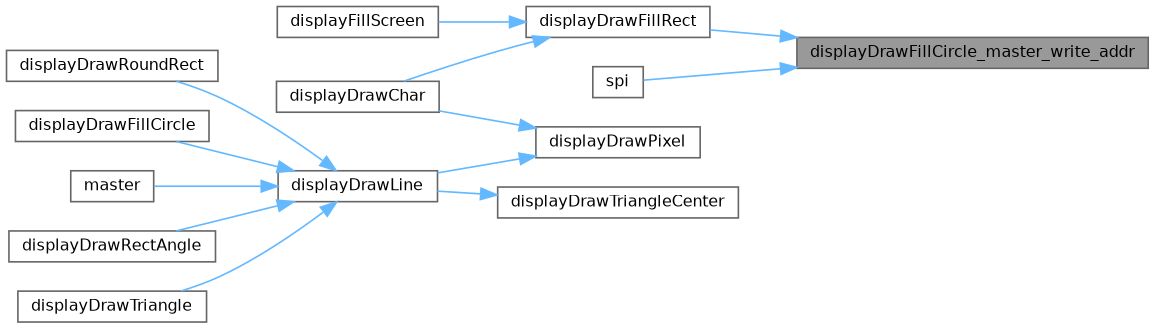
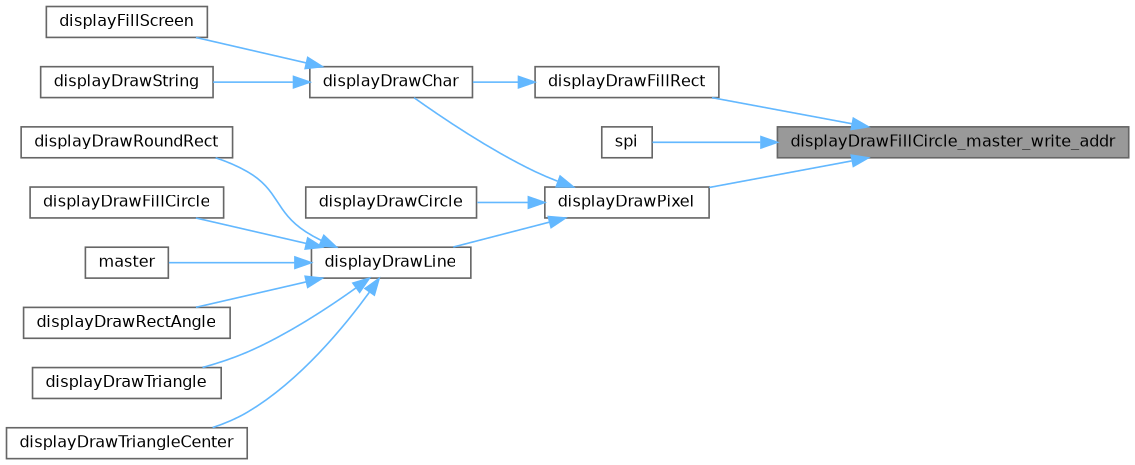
  digraph {
    rankdir=RL
    node [color=grey40 fillcolor=white fontname=Helvetica fontsize=10 shape=box style=filled]
    edge [color=steelblue1 dir=back fontname=Helvetica fontsize=10 labelfontname=Helvetica labelfontsize=10 style=solid]
    n1 [color=gray40 fillcolor=grey60 fontcolor=black height=0.2 label=displayDrawFillCircle_master_write_addr width=0.4]
    n2 [height=0.2 label=displayDrawFillRect width=0.4]
    n3 [height=0.2 label=spi width=0.4]
    n4 [height=0.2 label=displayDrawPixel width=0.4]
    n5 [height=0.2 label=displayDrawChar width=0.4]
    n6 [height=0.2 label=displayFillScreen width=0.4]
+   n7 [height=0.2 label=displayDrawCircle width=0.4]
    n8 [height=0.2 label=displayDrawLine width=0.4]
+   n9 [height=0.2 label=displayDrawString width=0.4]
    n10 [height=0.2 label=displayDrawRoundRect width=0.4]
    n11 [height=0.2 label=displayDrawFillCircle width=0.4]
    n12 [height=0.2 label=master width=0.4]
    n13 [height=0.2 label=displayDrawRectAngle width=0.4]
    n14 [height=0.2 label=displayDrawTriangle width=0.4]
    n15 [height=0.2 label=displayDrawTriangleCenter width=0.4]
    n1 -> n2
    n1 -> n3
+   n1 -> n4
    n2 -> n5
-   n2 -> n6
+   n5 -> n6
    n4 -> n5
+   n4 -> n7
    n4 -> n8
+   n5 -> n9
    n8 -> n10
    n8 -> n11
    n8 -> n12
    n8 -> n13
    n8 -> n14
-   n15 -> n8
+   n8 -> n15
  }
